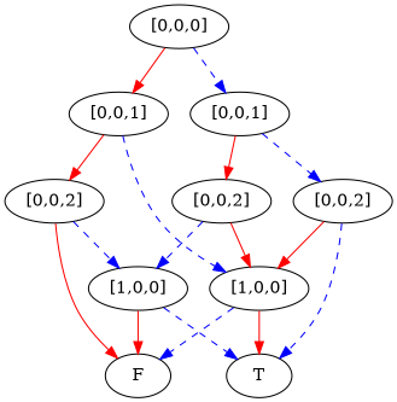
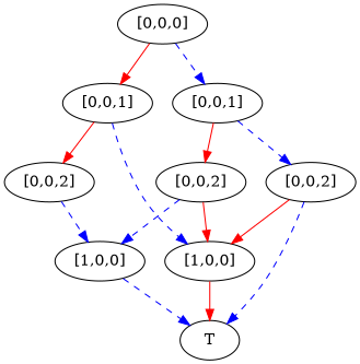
  digraph {
    edge [color=red]
-   n1 [label=F]
    n2 [label=T]
    n3 [label="[1,0,0]"]
    n4 [label="[0,0,2]"]
    n5 [label="[1,0,0]"]
    n6 [label="[0,0,1]"]
    n7 [label="[0,0,2]"]
    n8 [label="[0,0,2]"]
    n9 [label="[0,0,1]"]
    n10 [label="[0,0,0]"]
-   n3 -> n1
    n3 -> n2 [color=blue style=dashed]
-   n4 -> n1
    n4 -> n3 [color=blue style=dashed]
-   n5 -> n1 [color=blue style=dashed]
    n5 -> n2
    n6 -> n4
    n6 -> n5 [color=blue style=dashed]
    n7 -> n3 [color=blue style=dashed]
    n7 -> n5
    n8 -> n2 [color=blue style=dashed]
    n8 -> n5
    n9 -> n7
    n9 -> n8 [color=blue style=dashed]
    n10 -> n6
    n10 -> n9 [color=blue style=dashed]
  }
